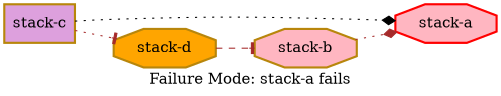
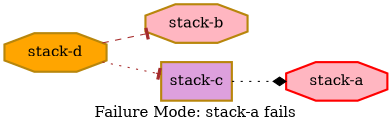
  digraph {
    label="Failure Mode: stack-a fails"
    rankdir=LR
    node [color=darkgoldenrod fillcolor=lightpink penwidth=2.0 shape=octagon style=filled]
    edge [arrowhead=diamond color=brown style=dotted]
    "stack-a" [color=red]
    "stack-b"
    "stack-c" [fillcolor=plum shape=box]
    "stack-d" [fillcolor=orange]
-   "stack-b" -> "stack-a"
    "stack-c" -> "stack-a" [color=black]
    "stack-d" -> "stack-b" [arrowhead=tee style=dashed]
-   "stack-c" -> "stack-d" [arrowhead=tee]
+   "stack-d" -> "stack-c" [arrowhead=tee]
  }
